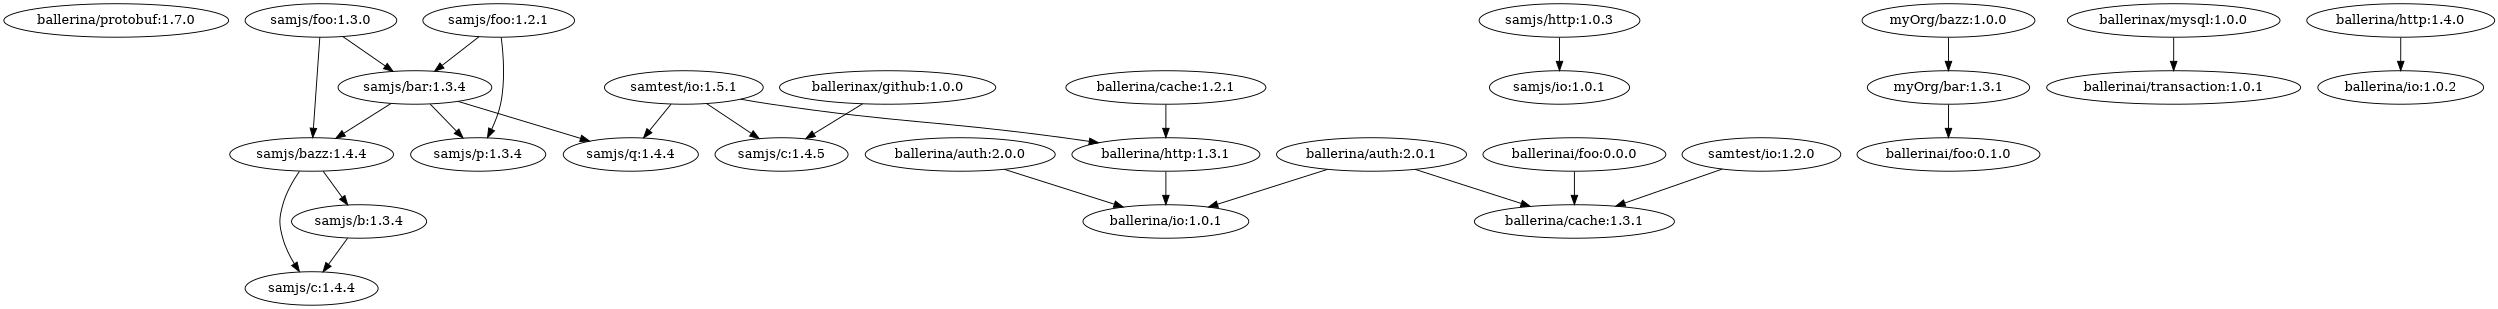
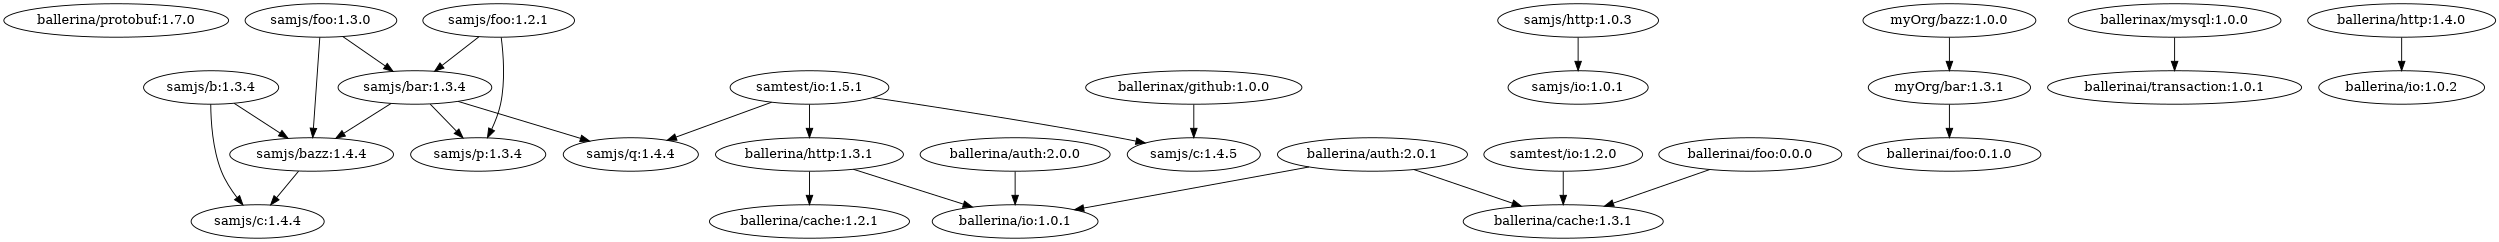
  digraph {
    "ballerina/protobuf:1.7.0" [other_modules="protobuf.types.duration"]
    "samjs/foo:1.3.0"
    "samjs/bar:1.3.4"
    "samjs/bazz:1.4.4"
    "samjs/p:1.3.4"
    "samjs/q:1.4.4"
    "samjs/b:1.3.4"
    "samjs/c:1.4.4"
    n9 [label="samjs/http:1.0.3"]
    "samjs/io:1.0.1"
    "samjs/foo:1.2.1"
    "myOrg/bazz:1.0.0"
    "myOrg/bar:1.3.1"
    "ballerinai/foo:0.1.0"
    "ballerinax/github:1.0.0"
    "samjs/c:1.4.5"
    "ballerinax/mysql:1.0.0"
    "ballerinai/transaction:1.0.1"
    "ballerina/auth:2.0.1"
    "ballerina/cache:1.3.1"
    "ballerina/io:1.0.1"
    "ballerina/http:1.4.0"
    "ballerina/io:1.0.2"
    "samtest/io:1.5.1"
    "ballerina/http:1.3.1"
    "ballerina/cache:1.2.1"
    n27 [label="samtest/io:1.2.0"]
    "ballerina/auth:2.0.0"
    "ballerinai/foo:0.0.0"
    subgraph sub_1 {
      ballerinaVersion="2201.0.0"
    }
    subgraph sub_2 {
      ballerinaVersion="2201.0.0"
    }
    subgraph sub_3 {
      ballerinaVersion="2201.0.0"
    }
    subgraph sub_4 {
      ballerinaVersion="2201.0.0"
    }
    subgraph sub_5 {
      ballerinaVersion="2201.0.0"
    }
    subgraph sub_6 {
    }
    subgraph sub_7 {
      ballerinaVersion="2201.0.0"
      "ballerina/protobuf:1.7.0"
    }
    subgraph sub_8 {
      ballerinaVersion="2201.0.0"
    }
    subgraph sub_9 {
      ballerinaVersion="2201.0.0"
    }
    subgraph sub_10 {
      ballerinaVersion="2201.0.0"
    }
    subgraph sub_11 {
      ballerinaVersion="2201.0.0"
      "samjs/foo:1.3.0"
      "samjs/bar:1.3.4"
      "samjs/bazz:1.4.4"
    }
    subgraph sub_12 {
      ballerinaVersion="2201.0.0"
      "samjs/bar:1.3.4"
      "samjs/bazz:1.4.4"
      "samjs/p:1.3.4"
      "samjs/q:1.4.4"
    }
    subgraph sub_13 {
      ballerinaVersion="2201.0.0"
      "samjs/bazz:1.4.4"
      "samjs/b:1.3.4"
      "samjs/c:1.4.4"
    }
    subgraph sub_14 {
      ballerinaVersion="2201.0.0"
    }
    subgraph sub_15 {
      ballerinaVersion="2201.0.0"
    }
    subgraph sub_16 {
      ballerinaVersion="2201.0.0"
      "samjs/b:1.3.4"
      "samjs/c:1.4.4"
    }
    subgraph sub_17 {
      ballerinaVersion="2201.0.0"
    }
    subgraph sub_18 {
      ballerinaVersion="2201.0.0"
    }
    subgraph sub_19 {
      ballerinaVersion="2201.0.0"
    }
    subgraph sub_20 {
      ballerinaVersion="2201.0.0"
    }
    subgraph sub_21 {
      ballerinaVersion="2201.0.0"
      n9
      "samjs/io:1.0.1"
    }
    subgraph sub_22 {
      ballerinaVersion="2201.0.0"
      "samjs/bar:1.3.4"
      "samjs/bazz:1.4.4"
      "samjs/foo:1.2.1"
    }
    subgraph sub_23 {
      ballerinaVersion="2201.0.0"
    }
    subgraph sub_24 {
      ballerinaVersion="2201.0.0"
      "myOrg/bazz:1.0.0"
      "myOrg/bar:1.3.1"
    }
    subgraph sub_25 {
      ballerinaVersion="2201.0.0"
      "myOrg/bar:1.3.1"
      "ballerinai/foo:0.1.0"
    }
    subgraph sub_26 {
      ballerinaVersion="2201.0.0"
    }
    subgraph sub_27 {
      ballerinaVersion="2201.0.0"
      "ballerinax/github:1.0.0"
      "samjs/c:1.4.5"
    }
    subgraph sub_28 {
      ballerinaVersion="2201.0.0"
      "ballerinax/mysql:1.0.0"
      "ballerinai/transaction:1.0.1"
    }
    subgraph sub_29 {
      ballerinaVersion="2201.0.0"
    }
    subgraph sub_30 {
      ballerinaVersion="2201.0.0"
    }
    subgraph sub_31 {
      ballerinaVersion="2201.0.0"
    }
    subgraph sub_32 {
      "ballerina/auth:2.0.1"
      "ballerina/cache:1.3.1"
      "ballerina/io:1.0.1"
    }
    subgraph sub_33 {
      ballerinaVersion="2201.0.0"
      "ballerina/http:1.4.0"
      "ballerina/io:1.0.2"
    }
    subgraph sub_34 {
    }
    subgraph sub_35 {
    }
    subgraph sub_36 {
      ballerinaVersion="2201.0.0"
    }
    subgraph sub_37 {
      ballerinaVersion="2201.0.0"
    }
    subgraph sub_38 {
      ballerinaVersion="2201.0.0"
      "samjs/q:1.4.4"
      "samjs/c:1.4.5"
      "samtest/io:1.5.1"
      "ballerina/http:1.3.1"
    }
    subgraph sub_39 {
      "ballerina/io:1.0.1"
      "ballerina/http:1.3.1"
      "ballerina/cache:1.2.1"
    }
    subgraph sub_40 {
    }
    subgraph sub_41 {
      "ballerina/cache:1.3.1"
      n27
    }
    subgraph sub_42 {
      "ballerina/io:1.0.1"
      "ballerina/auth:2.0.0"
    }
    subgraph sub_43 {
    }
    subgraph sub_44 {
    }
    subgraph sub_45 {
      "ballerina/cache:1.3.1"
      "ballerinai/foo:0.0.0"
    }
    subgraph sub_46 {
    }
    subgraph sub_47 {
    }
    "samjs/foo:1.3.0" -> "samjs/bar:1.3.4"
    "samjs/foo:1.3.0" -> "samjs/bazz:1.4.4"
    "samjs/bar:1.3.4" -> "samjs/bazz:1.4.4"
    "samjs/bar:1.3.4" -> "samjs/p:1.3.4"
    "samjs/bar:1.3.4" -> "samjs/q:1.4.4"
-   "samjs/bazz:1.4.4" -> "samjs/b:1.3.4"
+   "samjs/b:1.3.4" -> "samjs/bazz:1.4.4"
    "samjs/bazz:1.4.4" -> "samjs/c:1.4.4"
    "samjs/b:1.3.4" -> "samjs/c:1.4.4"
    n9 -> "samjs/io:1.0.1"
    "samjs/foo:1.2.1" -> "samjs/bar:1.3.4"
    "samjs/foo:1.2.1" -> "samjs/p:1.3.4"
    "myOrg/bazz:1.0.0" -> "myOrg/bar:1.3.1"
    "myOrg/bar:1.3.1" -> "ballerinai/foo:0.1.0"
    "ballerinax/github:1.0.0" -> "samjs/c:1.4.5"
    "ballerinax/mysql:1.0.0" -> "ballerinai/transaction:1.0.1"
    "ballerina/auth:2.0.1" -> "ballerina/cache:1.3.1"
    "ballerina/auth:2.0.1" -> "ballerina/io:1.0.1"
    "ballerina/http:1.4.0" -> "ballerina/io:1.0.2"
    "samtest/io:1.5.1" -> "samjs/q:1.4.4"
    "samtest/io:1.5.1" -> "samjs/c:1.4.5"
    "samtest/io:1.5.1" -> "ballerina/http:1.3.1"
    "ballerina/http:1.3.1" -> "ballerina/io:1.0.1"
-   "ballerina/cache:1.2.1" -> "ballerina/http:1.3.1"
+   "ballerina/http:1.3.1" -> "ballerina/cache:1.2.1"
    n27 -> "ballerina/cache:1.3.1"
    "ballerina/auth:2.0.0" -> "ballerina/io:1.0.1"
    "ballerinai/foo:0.0.0" -> "ballerina/cache:1.3.1"
  }
